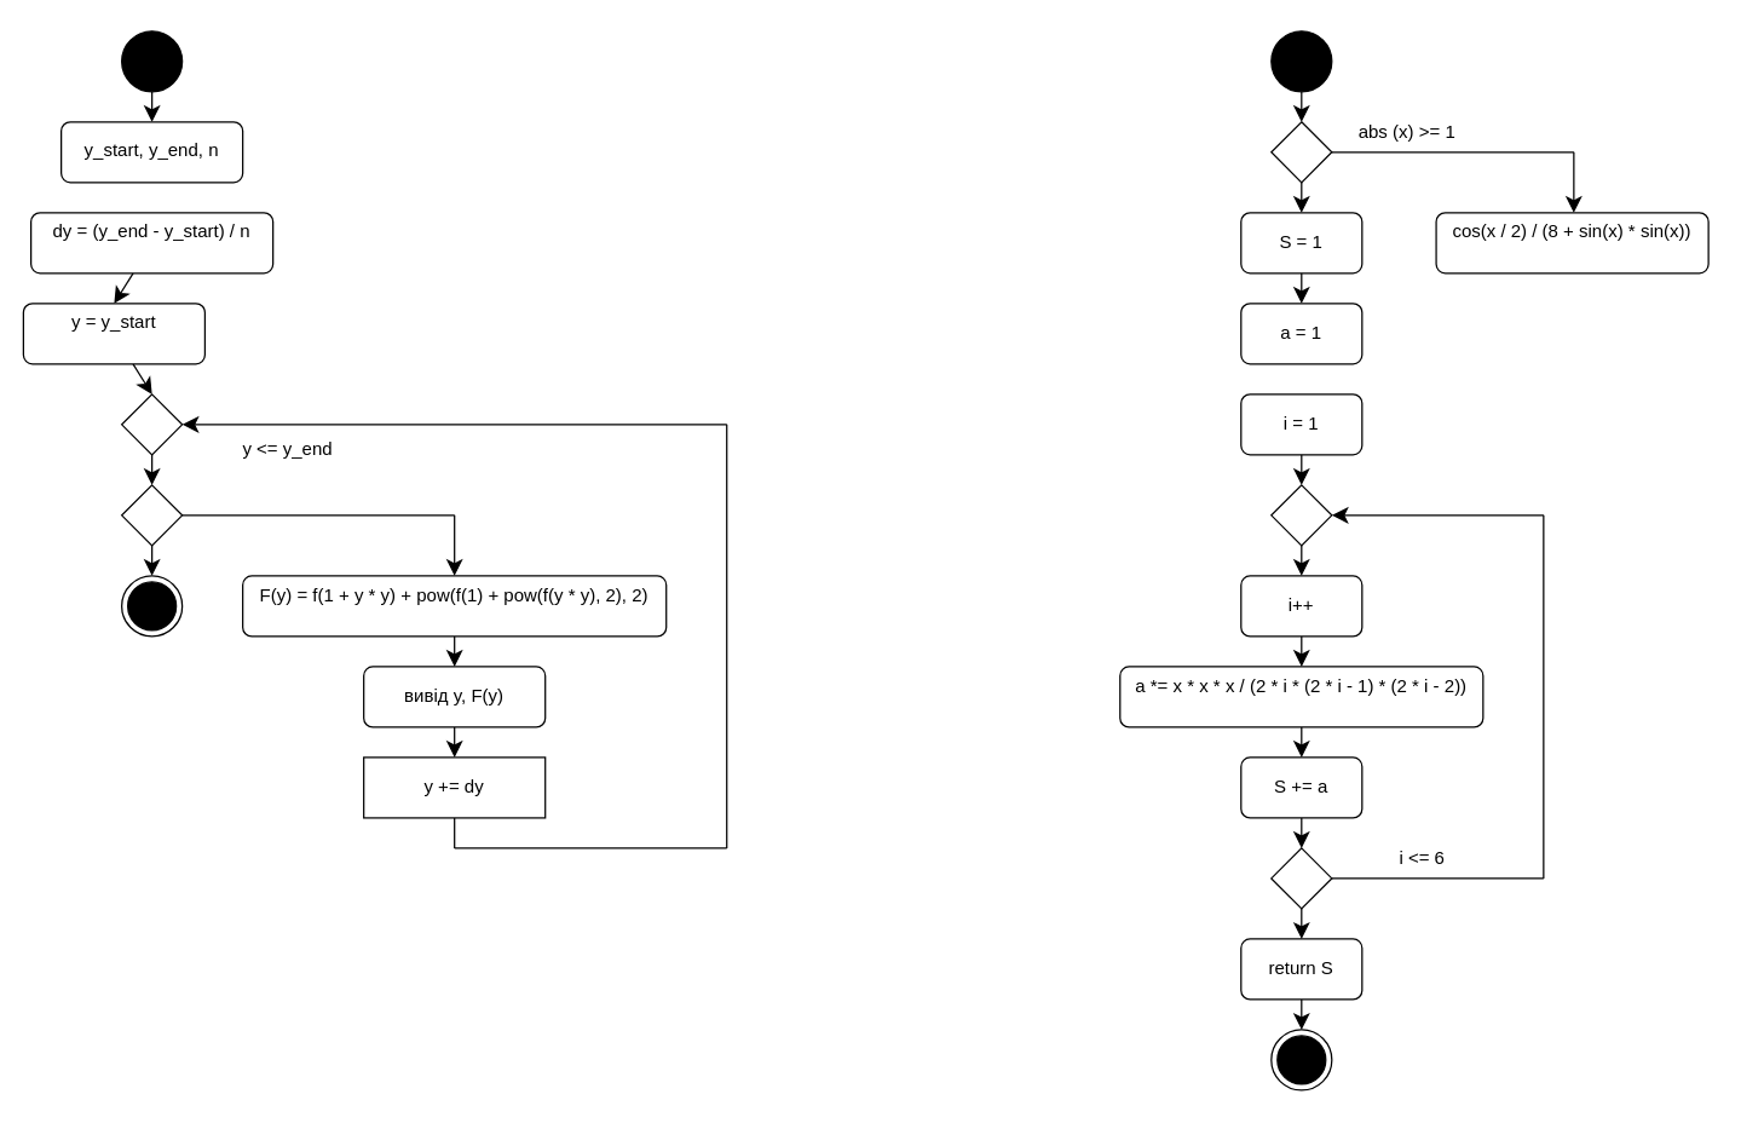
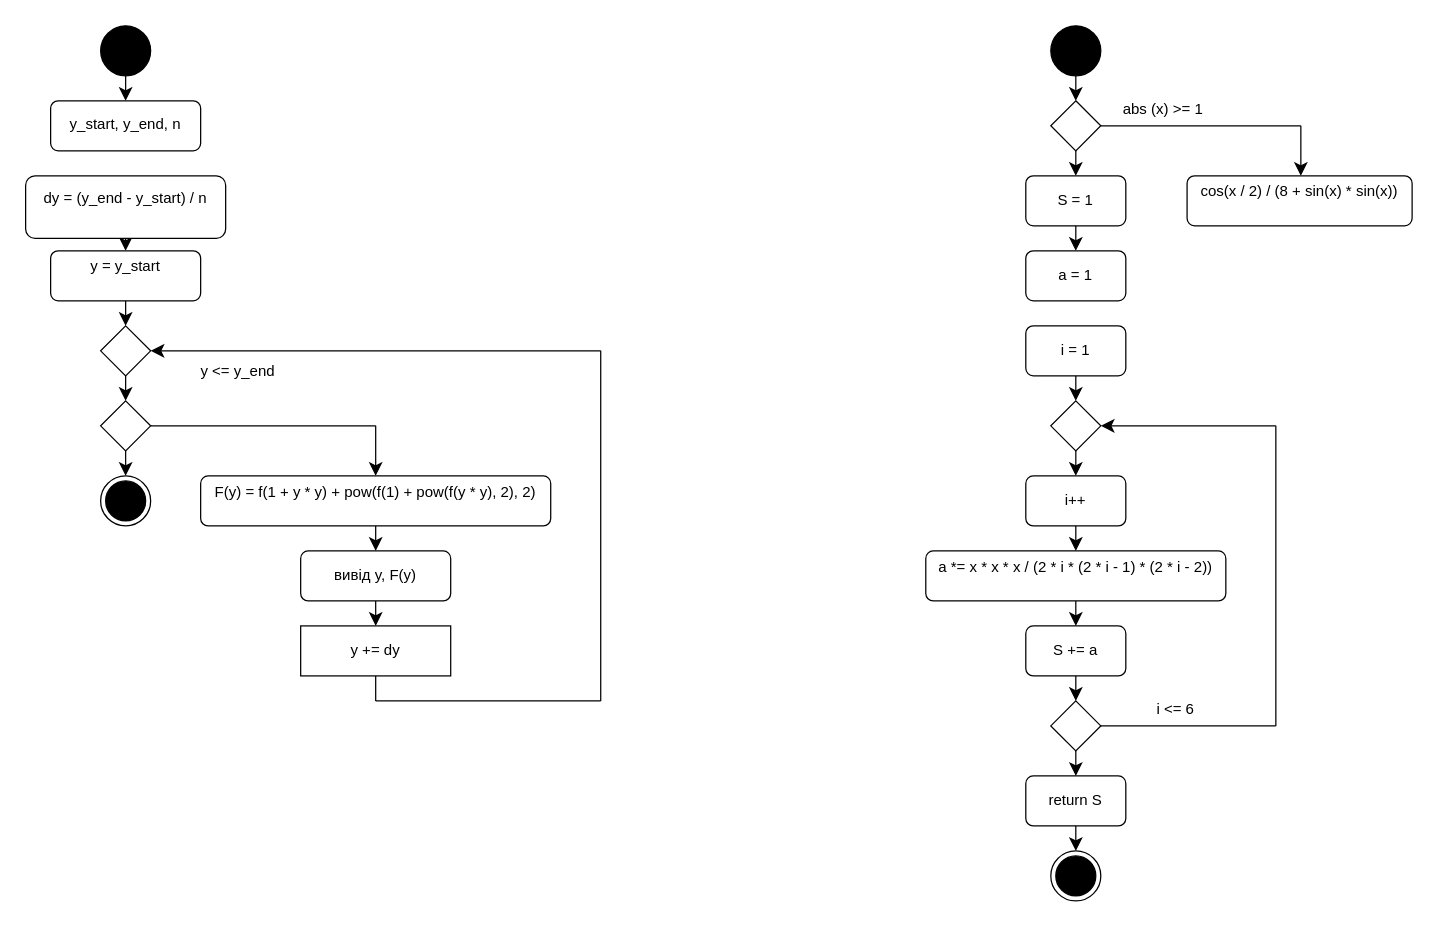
  <mxCell id="0" />
  <mxCell id="1" parent="0" />
  <mxCell id="2" style="edgeStyle=none;curved=1;rounded=0;orthogonalLoop=1;jettySize=auto;html=1;entryX=0.5;entryY=0;entryDx=0;entryDy=0;fontSize=12;startSize=8;endSize=8;" edge="1" parent="1" source="3" target="4"><mxGeometry relative="1" as="geometry" /></mxCell>
  <mxCell id="3" value="" style="ellipse;fillColor=strokeColor;html=1;" vertex="1" parent="1"><mxGeometry x="80" y="20" width="40" height="40" as="geometry" /></mxCell>
  <mxCell id="4" value="&lt;div style=&quot;line-height: 0%;&quot;&gt;&lt;div align=&quot;justify&quot;&gt;&lt;br&gt;&lt;div&gt;y_start, y_end, n&lt;/div&gt;&lt;br&gt;&lt;br&gt;&lt;/div&gt;&lt;/div&gt;" style="rounded=1;whiteSpace=wrap;html=1;" vertex="1" parent="1"><mxGeometry x="40" y="80" width="120" height="40" as="geometry" /></mxCell>
  <mxCell id="5" style="edgeStyle=none;curved=1;rounded=0;orthogonalLoop=1;jettySize=auto;html=1;entryX=0.5;entryY=0;entryDx=0;entryDy=0;fontSize=12;startSize=8;endSize=8;" edge="1" parent="1" source="6" target="8"><mxGeometry relative="1" as="geometry" /></mxCell>
- <mxCell id="6" value="&#10;dy = (y_end - y_start) / n&#10;&#10;" style="rounded=1;whiteSpace=wrap;html=1;" vertex="1" parent="1"><mxGeometry x="20" y="140" width="160" height="40" as="geometry" /></mxCell>
+ <mxCell id="6" value="&#10;dy = (y_end - y_start) / n&#10;&#10;" style="rounded=1;whiteSpace=wrap;html=1;" vertex="1" parent="1"><mxGeometry x="20" y="140" width="160" height="50" as="geometry" /></mxCell>
  <mxCell id="7" style="edgeStyle=none;curved=1;rounded=0;orthogonalLoop=1;jettySize=auto;html=1;entryX=0.5;entryY=0;entryDx=0;entryDy=0;fontSize=12;startSize=8;endSize=8;" edge="1" parent="1" source="8" target="10"><mxGeometry relative="1" as="geometry" /></mxCell>
- <mxCell id="8" value="&#10;y = y_start&#10;&#10;" style="rounded=1;whiteSpace=wrap;html=1;" vertex="1" parent="1"><mxGeometry x="15" y="200" width="120" height="40" as="geometry" /></mxCell>
+ <mxCell id="8" value="&#10;y = y_start&#10;&#10;" style="rounded=1;whiteSpace=wrap;html=1;" vertex="1" parent="1"><mxGeometry x="40" y="200" width="120" height="40" as="geometry" /></mxCell>
  <mxCell id="9" style="edgeStyle=none;curved=1;rounded=0;orthogonalLoop=1;jettySize=auto;html=1;entryX=0.5;entryY=0;entryDx=0;entryDy=0;fontSize=12;startSize=8;endSize=8;" edge="1" parent="1" source="10" target="12"><mxGeometry relative="1" as="geometry" /></mxCell>
  <mxCell id="10" value="" style="rhombus;whiteSpace=wrap;html=1;" vertex="1" parent="1"><mxGeometry x="80" y="260" width="40" height="40" as="geometry" /></mxCell>
  <mxCell id="11" style="edgeStyle=none;curved=1;rounded=0;orthogonalLoop=1;jettySize=auto;html=1;entryX=0.5;entryY=0;entryDx=0;entryDy=0;fontSize=12;startSize=8;endSize=8;" edge="1" parent="1" source="12" target="13"><mxGeometry relative="1" as="geometry" /></mxCell>
  <mxCell id="12" value="" style="rhombus;whiteSpace=wrap;html=1;" vertex="1" parent="1"><mxGeometry x="80" y="320" width="40" height="40" as="geometry" /></mxCell>
  <mxCell id="13" value="" style="ellipse;html=1;shape=endState;fillColor=strokeColor;" vertex="1" parent="1"><mxGeometry x="80" y="380" width="40" height="40" as="geometry" /></mxCell>
  <mxCell id="14" style="edgeStyle=none;curved=1;rounded=0;orthogonalLoop=1;jettySize=auto;html=1;entryX=0.5;entryY=0;entryDx=0;entryDy=0;fontSize=12;startSize=8;endSize=8;" edge="1" parent="1" source="15" target="20"><mxGeometry relative="1" as="geometry" /></mxCell>
  <mxCell id="15" value="&#10;F(y) = f(1 + y * y) + pow(f(1) + pow(f(y * y), 2), 2)&#10;&#10;" style="rounded=1;whiteSpace=wrap;html=1;" vertex="1" parent="1"><mxGeometry x="160" y="380" width="280" height="40" as="geometry" /></mxCell>
  <mxCell id="16" value="" style="endArrow=classic;html=1;rounded=0;fontSize=12;startSize=8;endSize=8;curved=1;entryX=0.5;entryY=0;entryDx=0;entryDy=0;" edge="1" parent="1" target="15"><mxGeometry width="50" height="50" relative="1" as="geometry"><mxPoint x="300" y="340" as="sourcePoint" /><mxPoint x="280" y="400" as="targetPoint" /><Array as="points"><mxPoint x="300" y="350" /></Array></mxGeometry></mxCell>
  <mxCell id="17" value="" style="endArrow=none;html=1;rounded=0;fontSize=12;startSize=8;endSize=8;curved=1;exitX=1;exitY=0.5;exitDx=0;exitDy=0;" edge="1" parent="1" source="12"><mxGeometry width="50" height="50" relative="1" as="geometry"><mxPoint x="230" y="450" as="sourcePoint" /><mxPoint x="300" y="340" as="targetPoint" /></mxGeometry></mxCell>
  <mxCell id="18" value="&lt;font style=&quot;font-size: 12px;&quot;&gt;y &amp;lt;= y_end&lt;/font&gt;" style="text;html=1;whiteSpace=wrap;strokeColor=none;fillColor=none;align=center;verticalAlign=middle;rounded=0;fontSize=16;" vertex="1" parent="1"><mxGeometry x="140" y="280" width="100" height="30" as="geometry" /></mxCell>
  <mxCell id="19" style="edgeStyle=none;curved=1;rounded=0;orthogonalLoop=1;jettySize=auto;html=1;entryX=0.5;entryY=0;entryDx=0;entryDy=0;fontSize=12;startSize=8;endSize=8;" edge="1" parent="1" source="20" target="21"><mxGeometry relative="1" as="geometry" /></mxCell>
  <mxCell id="20" value="вивід y, F(y)" style="rounded=1;whiteSpace=wrap;html=1;" vertex="1" parent="1"><mxGeometry x="240" y="440" width="120" height="40" as="geometry" /></mxCell>
  <mxCell id="21" value="y += dy" style="rounded=0;whiteSpace=wrap;html=1;" vertex="1" parent="1"><mxGeometry x="240" y="500" width="120" height="40" as="geometry" /></mxCell>
  <mxCell id="22" value="" style="edgeStyle=none;orthogonalLoop=1;jettySize=auto;html=1;rounded=0;fontSize=12;startSize=8;endSize=8;curved=1;entryX=1;entryY=0.5;entryDx=0;entryDy=0;" edge="1" parent="1" target="10"><mxGeometry width="140" relative="1" as="geometry"><mxPoint x="480" y="280" as="sourcePoint" /><mxPoint x="440" y="260" as="targetPoint" /><Array as="points" /></mxGeometry></mxCell>
  <mxCell id="23" value="" style="endArrow=none;html=1;rounded=0;fontSize=12;startSize=8;endSize=8;curved=1;exitX=0.5;exitY=1;exitDx=0;exitDy=0;" edge="1" parent="1" source="21"><mxGeometry width="50" height="50" relative="1" as="geometry"><mxPoint x="270" y="480" as="sourcePoint" /><mxPoint x="300" y="560" as="targetPoint" /></mxGeometry></mxCell>
  <mxCell id="24" value="" style="endArrow=none;html=1;rounded=0;fontSize=12;startSize=8;endSize=8;curved=1;" edge="1" parent="1"><mxGeometry width="50" height="50" relative="1" as="geometry"><mxPoint x="300" y="560" as="sourcePoint" /><mxPoint x="480" y="560" as="targetPoint" /></mxGeometry></mxCell>
  <mxCell id="25" value="" style="endArrow=none;html=1;rounded=0;fontSize=12;startSize=8;endSize=8;curved=1;" edge="1" parent="1"><mxGeometry width="50" height="50" relative="1" as="geometry"><mxPoint x="480" y="560" as="sourcePoint" /><mxPoint x="480" y="280" as="targetPoint" /></mxGeometry></mxCell>
  <mxCell id="26" style="edgeStyle=none;curved=1;rounded=0;orthogonalLoop=1;jettySize=auto;html=1;entryX=0.5;entryY=0;entryDx=0;entryDy=0;fontSize=12;startSize=8;endSize=8;" edge="1" parent="1" source="27" target="29"><mxGeometry relative="1" as="geometry" /></mxCell>
  <mxCell id="27" value="" style="ellipse;fillColor=strokeColor;html=1;" vertex="1" parent="1"><mxGeometry x="840" y="20" width="40" height="40" as="geometry" /></mxCell>
  <mxCell id="28" style="edgeStyle=none;curved=1;rounded=0;orthogonalLoop=1;jettySize=auto;html=1;entryX=0.5;entryY=0;entryDx=0;entryDy=0;fontSize=12;startSize=8;endSize=8;" edge="1" parent="1" source="29" target="31"><mxGeometry relative="1" as="geometry" /></mxCell>
  <mxCell id="29" value="" style="rhombus;whiteSpace=wrap;html=1;" vertex="1" parent="1"><mxGeometry x="840" y="80" width="40" height="40" as="geometry" /></mxCell>
  <mxCell id="30" style="edgeStyle=none;curved=1;rounded=0;orthogonalLoop=1;jettySize=auto;html=1;entryX=0.5;entryY=0;entryDx=0;entryDy=0;fontSize=12;startSize=8;endSize=8;" edge="1" parent="1" source="31" target="36"><mxGeometry relative="1" as="geometry" /></mxCell>
  <mxCell id="31" value="S = 1" style="rounded=1;whiteSpace=wrap;html=1;" vertex="1" parent="1"><mxGeometry x="820" y="140" width="80" height="40" as="geometry" /></mxCell>
  <mxCell id="32" value="" style="endArrow=none;html=1;rounded=0;fontSize=12;startSize=8;endSize=8;curved=1;exitX=1;exitY=0.5;exitDx=0;exitDy=0;" edge="1" parent="1" source="29"><mxGeometry width="50" height="50" relative="1" as="geometry"><mxPoint x="840" y="290" as="sourcePoint" /><mxPoint x="1040" y="100" as="targetPoint" /></mxGeometry></mxCell>
  <mxCell id="33" value="" style="endArrow=classic;html=1;rounded=0;fontSize=12;startSize=8;endSize=8;curved=1;" edge="1" parent="1"><mxGeometry width="50" height="50" relative="1" as="geometry"><mxPoint x="1040" y="100" as="sourcePoint" /><mxPoint x="1040" y="140" as="targetPoint" /></mxGeometry></mxCell>
  <mxCell id="34" value="&#10;cos(x / 2) / (8 + sin(x) * sin(x))&#10;&#10;" style="rounded=1;whiteSpace=wrap;html=1;" vertex="1" parent="1"><mxGeometry x="949" y="140" width="180" height="40" as="geometry" /></mxCell>
  <mxCell id="35" value="&lt;font style=&quot;font-size: 12px;&quot;&gt;abs (x) &amp;gt;= 1&lt;/font&gt;" style="text;html=1;whiteSpace=wrap;strokeColor=none;fillColor=none;align=center;verticalAlign=middle;rounded=0;fontSize=16;" vertex="1" parent="1"><mxGeometry x="890" y="70" width="80" height="30" as="geometry" /></mxCell>
  <mxCell id="36" value="a = 1" style="rounded=1;whiteSpace=wrap;html=1;" vertex="1" parent="1"><mxGeometry x="820" y="200" width="80" height="40" as="geometry" /></mxCell>
  <mxCell id="37" style="edgeStyle=none;curved=1;rounded=0;orthogonalLoop=1;jettySize=auto;html=1;entryX=0.5;entryY=0;entryDx=0;entryDy=0;fontSize=12;startSize=8;endSize=8;" edge="1" parent="1" source="38" target="40"><mxGeometry relative="1" as="geometry" /></mxCell>
  <mxCell id="38" value="i = 1" style="rounded=1;whiteSpace=wrap;html=1;" vertex="1" parent="1"><mxGeometry x="820" y="260" width="80" height="40" as="geometry" /></mxCell>
  <mxCell id="39" style="edgeStyle=none;curved=1;rounded=0;orthogonalLoop=1;jettySize=auto;html=1;entryX=0.5;entryY=0;entryDx=0;entryDy=0;fontSize=12;startSize=8;endSize=8;" edge="1" parent="1" source="40" target="42"><mxGeometry relative="1" as="geometry" /></mxCell>
  <mxCell id="40" value="" style="rhombus;whiteSpace=wrap;html=1;" vertex="1" parent="1"><mxGeometry x="840" y="320" width="40" height="40" as="geometry" /></mxCell>
  <mxCell id="41" style="edgeStyle=none;curved=1;rounded=0;orthogonalLoop=1;jettySize=auto;html=1;entryX=0.5;entryY=0;entryDx=0;entryDy=0;fontSize=12;startSize=8;endSize=8;" edge="1" parent="1" source="42" target="44"><mxGeometry relative="1" as="geometry" /></mxCell>
  <mxCell id="42" value="i++" style="rounded=1;whiteSpace=wrap;html=1;" vertex="1" parent="1"><mxGeometry x="820" y="380" width="80" height="40" as="geometry" /></mxCell>
  <mxCell id="43" style="edgeStyle=none;curved=1;rounded=0;orthogonalLoop=1;jettySize=auto;html=1;entryX=0.5;entryY=0;entryDx=0;entryDy=0;fontSize=12;startSize=8;endSize=8;" edge="1" parent="1" source="44" target="46"><mxGeometry relative="1" as="geometry" /></mxCell>
  <mxCell id="44" value="&#10;a *= x * x * x / (2 * i * (2 * i - 1) * (2 * i - 2))&#10;&#10;" style="rounded=1;whiteSpace=wrap;html=1;" vertex="1" parent="1"><mxGeometry x="740" y="440" width="240" height="40" as="geometry" /></mxCell>
  <mxCell id="45" style="edgeStyle=none;curved=1;rounded=0;orthogonalLoop=1;jettySize=auto;html=1;entryX=0.5;entryY=0;entryDx=0;entryDy=0;fontSize=12;startSize=8;endSize=8;" edge="1" parent="1" source="46" target="48"><mxGeometry relative="1" as="geometry" /></mxCell>
  <mxCell id="46" value="S += a" style="rounded=1;whiteSpace=wrap;html=1;" vertex="1" parent="1"><mxGeometry x="820" y="500" width="80" height="40" as="geometry" /></mxCell>
  <mxCell id="47" style="edgeStyle=none;curved=1;rounded=0;orthogonalLoop=1;jettySize=auto;html=1;entryX=0.5;entryY=0;entryDx=0;entryDy=0;fontSize=12;startSize=8;endSize=8;" edge="1" parent="1" source="48" target="50"><mxGeometry relative="1" as="geometry" /></mxCell>
  <mxCell id="48" value="" style="rhombus;whiteSpace=wrap;html=1;" vertex="1" parent="1"><mxGeometry x="840" y="560" width="40" height="40" as="geometry" /></mxCell>
  <mxCell id="49" style="edgeStyle=none;curved=1;rounded=0;orthogonalLoop=1;jettySize=auto;html=1;entryX=0.5;entryY=0;entryDx=0;entryDy=0;fontSize=12;startSize=8;endSize=8;" edge="1" parent="1" source="50" target="52"><mxGeometry relative="1" as="geometry" /></mxCell>
  <mxCell id="50" value="return S" style="rounded=1;whiteSpace=wrap;html=1;" vertex="1" parent="1"><mxGeometry x="820" y="620" width="80" height="40" as="geometry" /></mxCell>
  <mxCell id="51" value="" style="endArrow=none;html=1;rounded=0;fontSize=12;startSize=8;endSize=8;curved=1;exitX=1;exitY=0.5;exitDx=0;exitDy=0;" edge="1" parent="1" source="48"><mxGeometry width="50" height="50" relative="1" as="geometry"><mxPoint x="960" y="660" as="sourcePoint" /><mxPoint x="1020" y="580" as="targetPoint" /></mxGeometry></mxCell>
  <mxCell id="52" value="" style="ellipse;html=1;shape=endState;fillColor=strokeColor;" vertex="1" parent="1"><mxGeometry x="840" y="680" width="40" height="40" as="geometry" /></mxCell>
  <mxCell id="53" value="" style="endArrow=none;html=1;rounded=0;fontSize=12;startSize=8;endSize=8;curved=1;" edge="1" parent="1"><mxGeometry width="50" height="50" relative="1" as="geometry"><mxPoint x="1020" y="580" as="sourcePoint" /><mxPoint x="1020" y="340" as="targetPoint" /></mxGeometry></mxCell>
  <mxCell id="54" value="" style="endArrow=classic;html=1;rounded=0;fontSize=12;startSize=8;endSize=8;curved=1;entryX=1;entryY=0.5;entryDx=0;entryDy=0;" edge="1" parent="1" target="40"><mxGeometry width="50" height="50" relative="1" as="geometry"><mxPoint x="1020" y="340" as="sourcePoint" /><mxPoint x="1010" y="440" as="targetPoint" /></mxGeometry></mxCell>
  <mxCell id="55" value="&lt;font style=&quot;font-size: 12px;&quot;&gt;i &amp;lt;= 6&lt;/font&gt;" style="text;html=1;whiteSpace=wrap;strokeColor=none;fillColor=none;align=center;verticalAlign=middle;rounded=0;fontSize=16;" vertex="1" parent="1"><mxGeometry x="910" y="550" width="60" height="30" as="geometry" /></mxCell>
